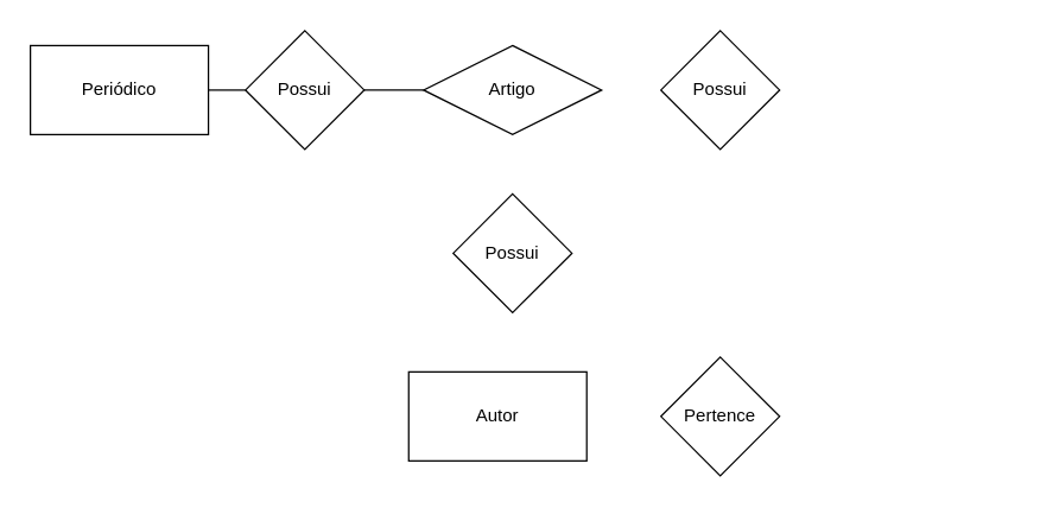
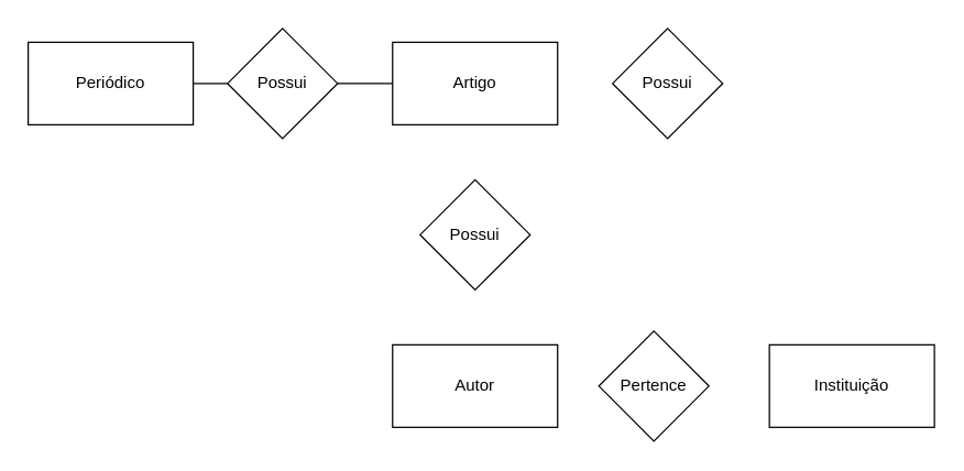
  <mxCell id="0" />
  <mxCell id="1" parent="0" />
- <mxCell id="2" value="Artigo" style="rhombus;whiteSpace=wrap;html=1;" vertex="1" parent="1"><mxGeometry x="285" y="30" width="120" height="60" as="geometry" /></mxCell>
+ <mxCell id="2" value="Artigo" style="rounded=0;whiteSpace=wrap;html=1;" vertex="1" parent="1"><mxGeometry x="285" y="30" width="120" height="60" as="geometry" /></mxCell>
  <mxCell id="3" value="Possui" style="rhombus;whiteSpace=wrap;html=1;" vertex="1" parent="1"><mxGeometry x="445" y="20" width="80" height="80" as="geometry" /></mxCell>
  <mxCell id="4" value="Possui" style="rhombus;whiteSpace=wrap;html=1;" vertex="1" parent="1"><mxGeometry x="305" y="130" width="80" height="80" as="geometry" /></mxCell>
- <mxCell id="5" value="Autor" style="rounded=0;whiteSpace=wrap;html=1;" vertex="1" parent="1"><mxGeometry x="275" y="250" width="120" height="60" as="geometry" /></mxCell>
- <mxCell id="6" value="Pertence" style="rhombus;whiteSpace=wrap;html=1;" vertex="1" parent="1"><mxGeometry x="445" y="240" width="80" height="80" as="geometry" /></mxCell>
+ <mxCell id="5" value="Autor" style="rounded=0;whiteSpace=wrap;html=1;" vertex="1" parent="1"><mxGeometry x="285" y="250" width="120" height="60" as="geometry" /></mxCell>
+ <mxCell id="6" value="Pertence" style="rhombus;whiteSpace=wrap;html=1;" vertex="1" parent="1"><mxGeometry x="435" y="240" width="80" height="80" as="geometry" /></mxCell>
+ <mxCell id="7" value="Instituição" style="rounded=0;whiteSpace=wrap;html=1;" vertex="1" parent="1"><mxGeometry x="559" y="250" width="120" height="60" as="geometry" /></mxCell>
  <mxCell id="8" value="Possui" style="rhombus;whiteSpace=wrap;html=1;" vertex="1" parent="1"><mxGeometry x="165" y="20" width="80" height="80" as="geometry" /></mxCell>
  <mxCell id="9" value="Periódico" style="rounded=0;whiteSpace=wrap;html=1;" vertex="1" parent="1"><mxGeometry x="20" y="30" width="120" height="60" as="geometry" /></mxCell>
  <mxCell id="10" value="" style="endArrow=none;html=1;rounded=0;entryX=0;entryY=0.5;entryDx=0;entryDy=0;exitX=1;exitY=0.5;exitDx=0;exitDy=0;" edge="1" parent="1" source="9" target="8"><mxGeometry width="50" height="50" relative="1" as="geometry"><mxPoint x="135" y="140" as="sourcePoint" /><mxPoint x="185" y="90" as="targetPoint" /></mxGeometry></mxCell>
  <mxCell id="11" value="" style="endArrow=none;html=1;rounded=0;exitX=1;exitY=0.5;exitDx=0;exitDy=0;entryX=0;entryY=0.5;entryDx=0;entryDy=0;" edge="1" parent="1" source="8" target="2"><mxGeometry width="50" height="50" relative="1" as="geometry"><mxPoint x="245" y="70" as="sourcePoint" /><mxPoint x="295" y="20" as="targetPoint" /></mxGeometry></mxCell>
